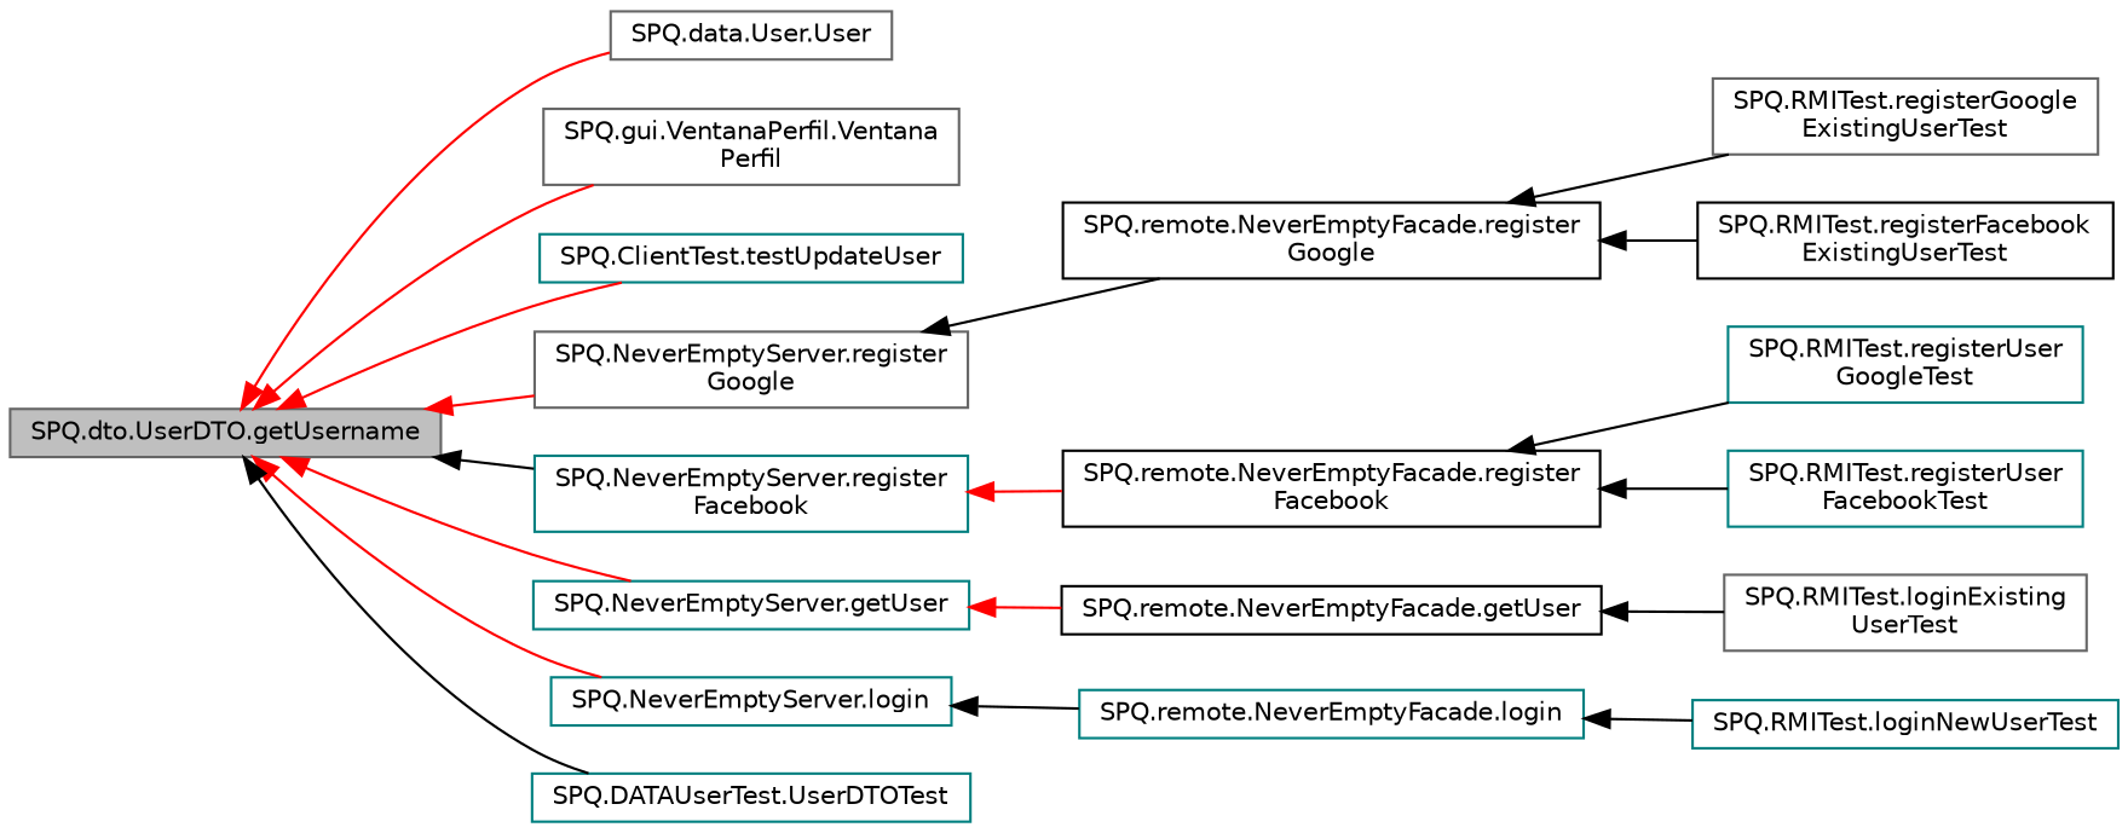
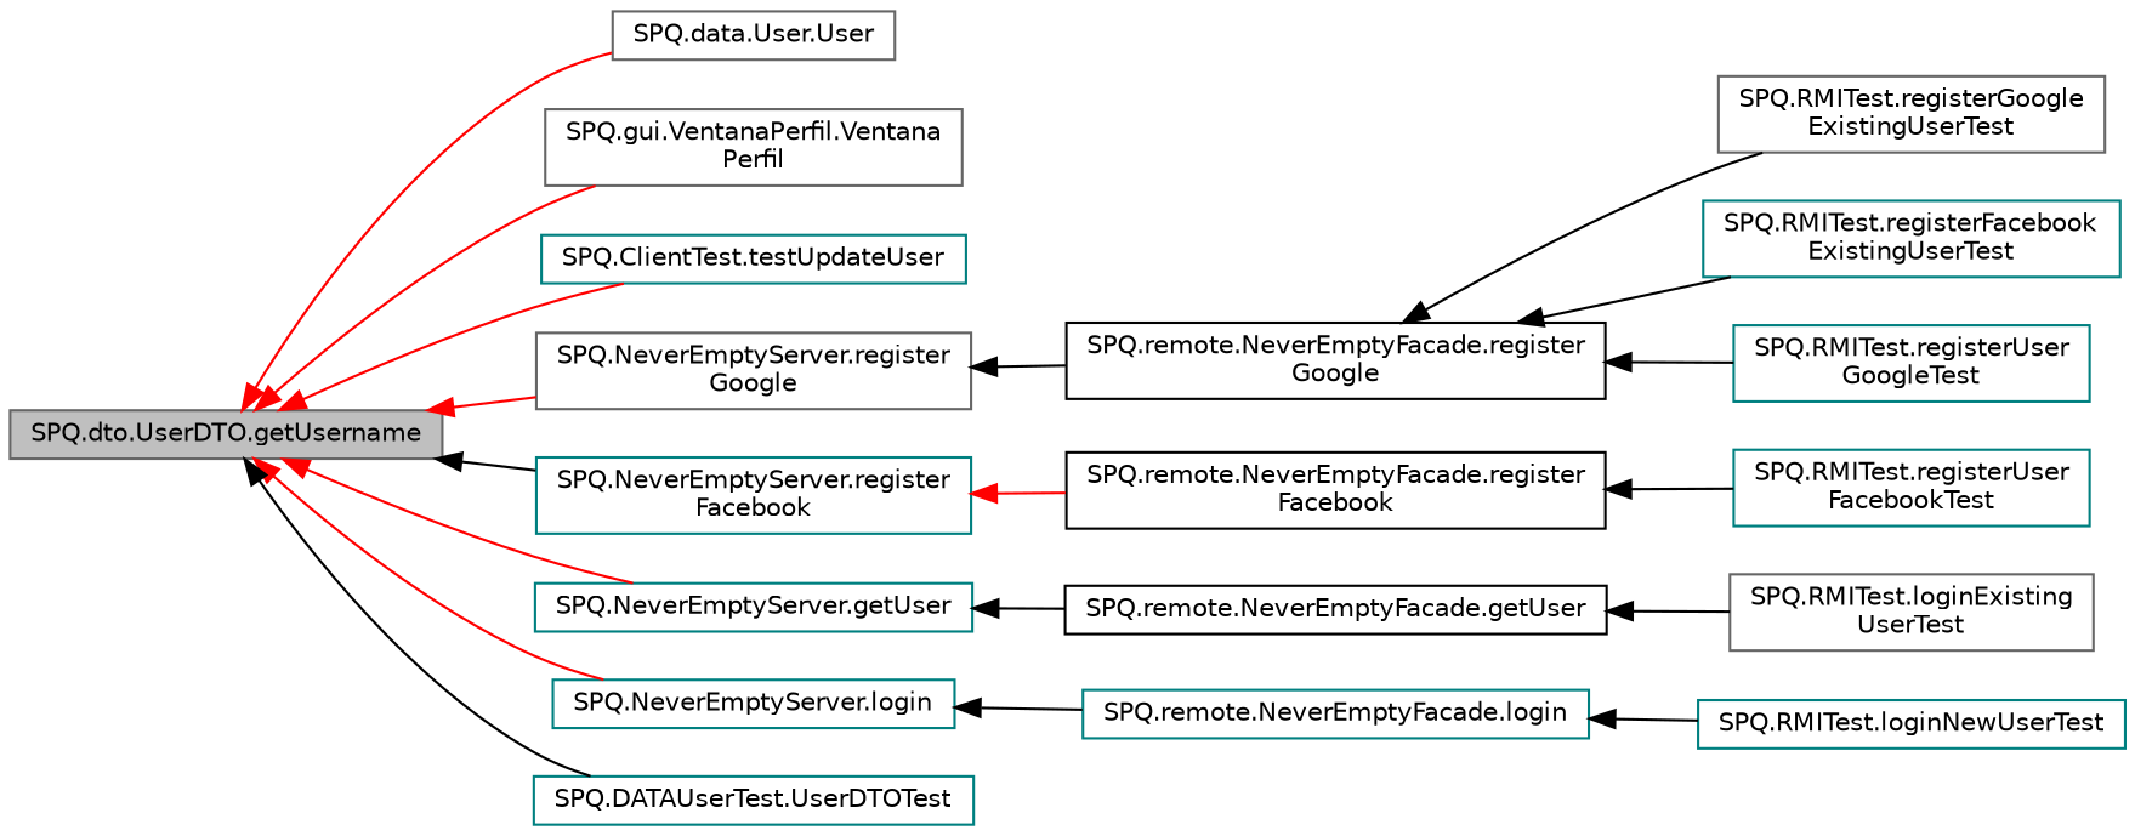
  digraph {
    rankdir=LR
    node [color=teal fillcolor=white fontname=Helvetica fontsize=10 shape=record style=filled]
    edge [color=black dir=back fontname=Helvetica fontsize=10 labelfontname=Helvetica labelfontsize=10 style=solid]
    n1 [color=gray40 fillcolor=grey75 fontcolor=black height=0.2 label="SPQ.dto.UserDTO.getUsername" width=0.4]
    n2 [color=gray40 height=0.2 label="SPQ.data.User.User" width=0.4]
    n3 [color=gray40 height=0.2 label="SPQ.gui.VentanaPerfil.Ventana\lPerfil" width=0.4]
    n4 [height=0.2 label="SPQ.ClientTest.testUpdateUser" width=0.4]
    n5 [color=gray40 height=0.2 label="SPQ.NeverEmptyServer.register\lGoogle" width=0.4]
    n6 [height=0.2 label="SPQ.NeverEmptyServer.register\lFacebook" width=0.4]
    n7 [height=0.2 label="SPQ.NeverEmptyServer.getUser" width=0.4]
    n8 [height=0.2 label="SPQ.NeverEmptyServer.login" width=0.4]
    n9 [height=0.2 label="SPQ.DATAUserTest.UserDTOTest" width=0.4]
    n10 [color=black height=0.2 label="SPQ.remote.NeverEmptyFacade.register\lGoogle" width=0.4]
    n11 [color=black height=0.2 label="SPQ.remote.NeverEmptyFacade.register\lFacebook" width=0.4]
    n12 [color=black height=0.2 label="SPQ.remote.NeverEmptyFacade.getUser" width=0.4]
    n13 [height=0.2 label="SPQ.remote.NeverEmptyFacade.login" width=0.4]
    n14 [color=gray40 height=0.2 label="SPQ.RMITest.registerGoogle\lExistingUserTest" width=0.4]
-   n15 [color=black height=0.2 label="SPQ.RMITest.registerFacebook\lExistingUserTest" width=0.4]
+   n15 [height=0.2 label="SPQ.RMITest.registerFacebook\lExistingUserTest" width=0.4]
    n16 [height=0.2 label="SPQ.RMITest.registerUser\lGoogleTest" width=0.4]
    n17 [height=0.2 label="SPQ.RMITest.registerUser\lFacebookTest" width=0.4]
    n18 [color=gray40 height=0.2 label="SPQ.RMITest.loginExisting\lUserTest" width=0.4]
    n19 [height=0.2 label="SPQ.RMITest.loginNewUserTest" width=0.4]
    n1 -> n2 [color=red]
    n1 -> n3 [color=red]
    n1 -> n4 [color=red]
    n1 -> n5 [color=red]
    n1 -> n6
    n1 -> n7 [color=red]
    n1 -> n8 [color=red]
    n1 -> n9
    n5 -> n10
    n6 -> n11 [color=red]
-   n7 -> n12 [color=red]
+   n7 -> n12
    n8 -> n13
    n10 -> n14
    n10 -> n15
-   n11 -> n16
+   n10 -> n16
    n11 -> n17
    n12 -> n18
    n13 -> n19
  }
